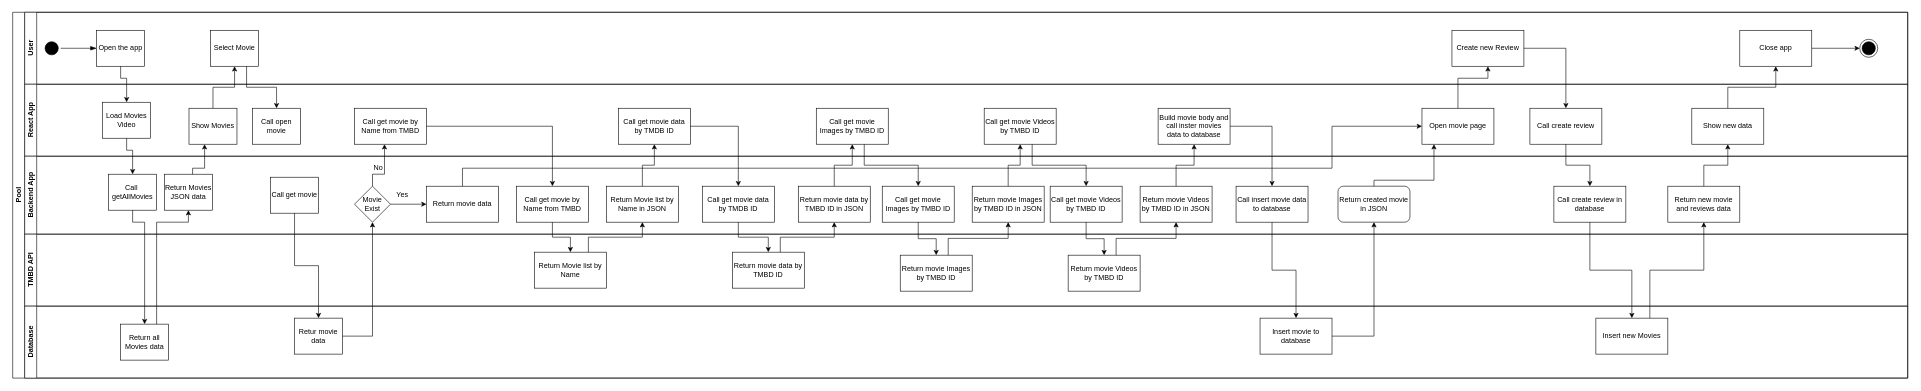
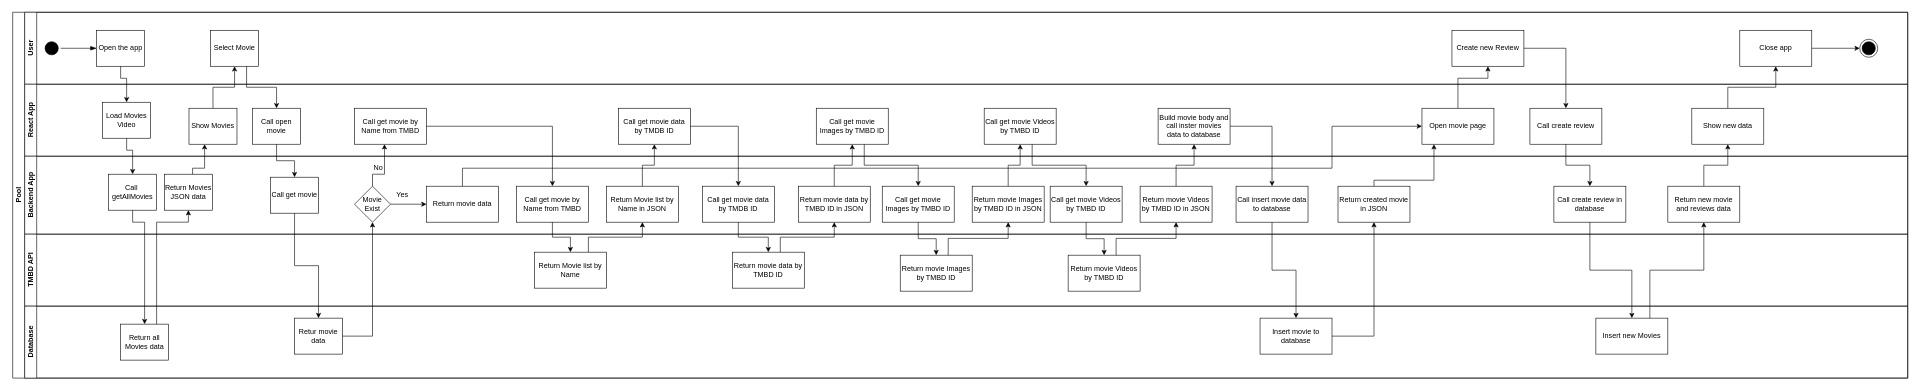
  <mxCell id="0" />
  <mxCell id="1" parent="0" />
  <mxCell id="2" value="Pool" style="swimlane;html=1;childLayout=stackLayout;resizeParent=1;resizeParentMax=0;horizontal=0;startSize=20;horizontalStack=0;" parent="1" vertex="1"><mxGeometry x="20" y="20" width="3160" height="610" as="geometry" /></mxCell>
  <mxCell id="3" value="User" style="swimlane;html=1;startSize=20;horizontal=0;" parent="2" vertex="1"><mxGeometry x="20" width="3140" height="120" as="geometry" /></mxCell>
  <mxCell id="4" value="Open the app" style="rounded=0;whiteSpace=wrap;html=1;fontFamily=Helvetica;fontSize=12;fontColor=#000000;align=center;" parent="3" vertex="1"><mxGeometry x="120" y="30" width="80" height="60" as="geometry" /></mxCell>
  <mxCell id="5" value="Select Movie" style="rounded=0;whiteSpace=wrap;html=1;fontFamily=Helvetica;fontSize=12;fontColor=#000000;align=center;" parent="3" vertex="1"><mxGeometry x="310" y="30" width="80" height="60" as="geometry" /></mxCell>
  <mxCell id="6" value="Create new Review" style="whiteSpace=wrap;html=1;fontColor=#000000;" parent="3" vertex="1"><mxGeometry x="2380" y="30" width="120" height="60" as="geometry" /></mxCell>
  <mxCell id="7" value="" style="edgeStyle=orthogonalEdgeStyle;rounded=0;orthogonalLoop=1;jettySize=auto;html=1;" parent="3" source="8" target="11" edge="1"><mxGeometry relative="1" as="geometry"><mxPoint x="3050" y="60" as="targetPoint" /></mxGeometry></mxCell>
  <mxCell id="8" value="Close app" style="whiteSpace=wrap;html=1;fontColor=#000000;" parent="3" vertex="1"><mxGeometry x="2860" y="30" width="120" height="60" as="geometry" /></mxCell>
  <mxCell id="9" value="" style="ellipse;html=1;shape=startState;fillColor=#000000;strokeColor=#000000;" vertex="1" parent="3"><mxGeometry x="30" y="45" width="30" height="30" as="geometry" /></mxCell>
  <mxCell id="10" value="" style="edgeStyle=orthogonalEdgeStyle;html=1;verticalAlign=bottom;endArrow=blockThin;endSize=8;strokeColor=#000000;rounded=0;endFill=1;" edge="1" source="9" parent="3" target="4"><mxGeometry relative="1" as="geometry"><mxPoint x="-40" y="-50" as="targetPoint" /></mxGeometry></mxCell>
  <mxCell id="11" value="" style="ellipse;html=1;shape=endState;fillColor=#000000;strokeColor=#000000;" vertex="1" parent="3"><mxGeometry x="3060" y="45" width="30" height="30" as="geometry" /></mxCell>
  <mxCell id="12" value="React App" style="swimlane;html=1;startSize=20;horizontal=0;" parent="2" vertex="1"><mxGeometry x="20" y="120" width="3140" height="120" as="geometry" /></mxCell>
  <mxCell id="13" value="Load Movies Video" style="rounded=0;whiteSpace=wrap;html=1;fontFamily=Helvetica;fontSize=12;fontColor=#000000;align=center;" parent="12" vertex="1"><mxGeometry x="130" y="30" width="80" height="60" as="geometry" /></mxCell>
  <mxCell id="14" value="Show Movies" style="rounded=0;whiteSpace=wrap;html=1;fontFamily=Helvetica;fontSize=12;fontColor=#000000;align=center;" parent="12" vertex="1"><mxGeometry x="274" y="40" width="80" height="60" as="geometry" /></mxCell>
  <mxCell id="15" value="Call open movie" style="rounded=0;whiteSpace=wrap;html=1;fontFamily=Helvetica;fontSize=12;fontColor=#000000;align=center;" parent="12" vertex="1"><mxGeometry x="380" y="40" width="80" height="60" as="geometry" /></mxCell>
  <mxCell id="16" value="Open movie page" style="whiteSpace=wrap;html=1;fontColor=#000000;" parent="12" vertex="1"><mxGeometry x="2330" y="40" width="120" height="60" as="geometry" /></mxCell>
  <mxCell id="17" value="Call get movie by Name from TMBD" style="whiteSpace=wrap;html=1;fontColor=#000000;" parent="12" vertex="1"><mxGeometry x="550" y="40" width="120" height="60" as="geometry" /></mxCell>
  <mxCell id="18" value="Call get movie data by TMDB ID" style="whiteSpace=wrap;html=1;fontColor=#000000;" parent="12" vertex="1"><mxGeometry x="990" y="40" width="120" height="60" as="geometry" /></mxCell>
  <mxCell id="19" value="Call get movie Images by TMBD ID" style="whiteSpace=wrap;html=1;fontColor=#000000;" parent="12" vertex="1"><mxGeometry x="1320" y="40" width="120" height="60" as="geometry" /></mxCell>
  <mxCell id="20" value="Call get movie Videos by TMBD ID" style="whiteSpace=wrap;html=1;fontColor=#000000;" parent="12" vertex="1"><mxGeometry x="1600" y="40" width="120" height="60" as="geometry" /></mxCell>
  <mxCell id="21" value="Build movie body and call inster movies data to database" style="whiteSpace=wrap;html=1;fontColor=#000000;" parent="12" vertex="1"><mxGeometry x="1890" y="40" width="120" height="60" as="geometry" /></mxCell>
  <mxCell id="22" value="Call create review" style="whiteSpace=wrap;html=1;fontColor=#000000;" parent="12" vertex="1"><mxGeometry x="2510" y="40" width="120" height="60" as="geometry" /></mxCell>
  <mxCell id="23" value="Show new data" style="whiteSpace=wrap;html=1;fontColor=#000000;" parent="12" vertex="1"><mxGeometry x="2780" y="40" width="120" height="60" as="geometry" /></mxCell>
  <mxCell id="24" value="Backend App" style="swimlane;html=1;startSize=20;horizontal=0;" parent="2" vertex="1"><mxGeometry x="20" y="240" width="3140" height="130" as="geometry" /></mxCell>
  <mxCell id="25" value="Call&amp;nbsp;&lt;br&gt;getAllMovies" style="rounded=0;whiteSpace=wrap;html=1;fontFamily=Helvetica;fontSize=12;fontColor=#000000;align=center;" parent="24" vertex="1"><mxGeometry x="140" y="30" width="80" height="60" as="geometry" /></mxCell>
  <mxCell id="26" value="Return Movies JSON data" style="rounded=0;whiteSpace=wrap;html=1;fontFamily=Helvetica;fontSize=12;fontColor=#000000;align=center;" parent="24" vertex="1"><mxGeometry x="233" y="30" width="80" height="60" as="geometry" /></mxCell>
  <mxCell id="27" value="" style="edgeStyle=orthogonalEdgeStyle;rounded=0;orthogonalLoop=1;jettySize=auto;html=1;" parent="24" source="28" target="30" edge="1"><mxGeometry relative="1" as="geometry" /></mxCell>
  <mxCell id="28" value="Movie Exist" style="rhombus;whiteSpace=wrap;html=1;fontFamily=Helvetica;fontSize=12;fontColor=#000000;align=center;" parent="24" vertex="1"><mxGeometry x="550" y="50" width="60" height="60" as="geometry" /></mxCell>
  <mxCell id="29" value="Call get movie" style="rounded=0;whiteSpace=wrap;html=1;fontFamily=Helvetica;fontSize=12;fontColor=#000000;align=center;" parent="24" vertex="1"><mxGeometry x="410" y="35" width="80" height="60" as="geometry" /></mxCell>
  <mxCell id="30" value="Return movie data" style="whiteSpace=wrap;html=1;fontColor=#000000;" parent="24" vertex="1"><mxGeometry x="670" y="50" width="120" height="60" as="geometry" /></mxCell>
  <mxCell id="31" value="Yes" style="text;html=1;strokeColor=none;fillColor=none;align=center;verticalAlign=middle;whiteSpace=wrap;rounded=0;" parent="24" vertex="1"><mxGeometry x="600" y="50" width="60" height="30" as="geometry" /></mxCell>
  <mxCell id="32" value="No" style="text;html=1;strokeColor=none;fillColor=none;align=center;verticalAlign=middle;whiteSpace=wrap;rounded=0;" parent="24" vertex="1"><mxGeometry x="560" y="5" width="60" height="30" as="geometry" /></mxCell>
  <mxCell id="33" value="Call get movie by Name from TMBD" style="whiteSpace=wrap;html=1;fontColor=#000000;" parent="24" vertex="1"><mxGeometry x="820" y="50" width="120" height="60" as="geometry" /></mxCell>
  <mxCell id="34" value="Return Movie list by Name in JSON" style="whiteSpace=wrap;html=1;fontColor=#000000;" parent="24" vertex="1"><mxGeometry x="970" y="50" width="120" height="60" as="geometry" /></mxCell>
  <mxCell id="35" value="Call get movie data by TMDB ID" style="whiteSpace=wrap;html=1;fontColor=#000000;" parent="24" vertex="1"><mxGeometry x="1130" y="50" width="120" height="60" as="geometry" /></mxCell>
  <mxCell id="36" value="Return movie data by TMBD ID&amp;nbsp;in JSON" style="whiteSpace=wrap;html=1;fontColor=#000000;" parent="24" vertex="1"><mxGeometry x="1290" y="50" width="120" height="60" as="geometry" /></mxCell>
  <mxCell id="37" value="Call get movie Images by TMBD ID" style="whiteSpace=wrap;html=1;fontColor=#000000;" parent="24" vertex="1"><mxGeometry x="1430" y="50" width="120" height="60" as="geometry" /></mxCell>
  <mxCell id="38" value="Return movie Images by TMBD ID in JSON" style="whiteSpace=wrap;html=1;fontColor=#000000;" parent="24" vertex="1"><mxGeometry x="1580" y="50" width="120" height="60" as="geometry" /></mxCell>
  <mxCell id="39" value="Call get movie Videos by TMBD ID" style="whiteSpace=wrap;html=1;fontColor=#000000;" parent="24" vertex="1"><mxGeometry x="1710" y="50" width="120" height="60" as="geometry" /></mxCell>
  <mxCell id="40" value="Return movie Videos by TMBD ID in JSON" style="whiteSpace=wrap;html=1;fontColor=#000000;" parent="24" vertex="1"><mxGeometry x="1860" y="50" width="120" height="60" as="geometry" /></mxCell>
  <mxCell id="41" value="Call insert movie data to database" style="whiteSpace=wrap;html=1;fontColor=#000000;" parent="24" vertex="1"><mxGeometry x="2020" y="50" width="120" height="60" as="geometry" /></mxCell>
- <mxCell id="42" value="Return created movie in JSON" style="whiteSpace=wrap;html=1;fontColor=#000000;rounded=1;" parent="24" vertex="1"><mxGeometry x="2190" y="50" width="120" height="60" as="geometry" /></mxCell>
+ <mxCell id="42" value="Return created movie in JSON" style="whiteSpace=wrap;html=1;fontColor=#000000;" parent="24" vertex="1"><mxGeometry x="2190" y="50" width="120" height="60" as="geometry" /></mxCell>
  <mxCell id="43" value="Call create review in database" style="whiteSpace=wrap;html=1;fontColor=#000000;" parent="24" vertex="1"><mxGeometry x="2550" y="50" width="120" height="60" as="geometry" /></mxCell>
  <mxCell id="44" value="Return new movie and reviews data" style="whiteSpace=wrap;html=1;fontColor=#000000;" parent="24" vertex="1"><mxGeometry x="2740" y="50" width="120" height="60" as="geometry" /></mxCell>
  <mxCell id="45" value="TMBD API" style="swimlane;html=1;startSize=20;horizontal=0;" parent="2" vertex="1"><mxGeometry x="20" y="370" width="3140" height="120" as="geometry" /></mxCell>
  <mxCell id="46" value="Return Movie list by Name" style="whiteSpace=wrap;html=1;fontColor=#000000;" parent="45" vertex="1"><mxGeometry x="850" y="30" width="120" height="60" as="geometry" /></mxCell>
  <mxCell id="47" value="Return movie data by TMBD ID" style="whiteSpace=wrap;html=1;fontColor=#000000;" parent="45" vertex="1"><mxGeometry x="1180" y="30" width="120" height="60" as="geometry" /></mxCell>
  <mxCell id="48" value="Return movie Images by TMBD ID" style="whiteSpace=wrap;html=1;fontColor=#000000;" parent="45" vertex="1"><mxGeometry x="1460" y="35" width="120" height="60" as="geometry" /></mxCell>
  <mxCell id="49" value="Return movie Videos by TMBD ID" style="whiteSpace=wrap;html=1;fontColor=#000000;" parent="45" vertex="1"><mxGeometry x="1740" y="35" width="120" height="60" as="geometry" /></mxCell>
  <mxCell id="50" value="Database" style="swimlane;html=1;startSize=20;horizontal=0;" parent="2" vertex="1"><mxGeometry x="20" y="490" width="3140" height="120" as="geometry" /></mxCell>
  <mxCell id="51" value="Return all Movies data" style="rounded=0;whiteSpace=wrap;html=1;fontFamily=Helvetica;fontSize=12;fontColor=#000000;align=center;" parent="50" vertex="1"><mxGeometry x="160" y="30" width="80" height="60" as="geometry" /></mxCell>
  <mxCell id="52" value="Retur movie data" style="rounded=0;whiteSpace=wrap;html=1;fontFamily=Helvetica;fontSize=12;fontColor=#000000;align=center;" parent="50" vertex="1"><mxGeometry x="450" y="20" width="80" height="60" as="geometry" /></mxCell>
  <mxCell id="53" value="Insert movie to database" style="whiteSpace=wrap;html=1;fontColor=#000000;" parent="50" vertex="1"><mxGeometry x="2060" y="20" width="120" height="60" as="geometry" /></mxCell>
  <mxCell id="54" value="Insert new Movies" style="whiteSpace=wrap;html=1;fontColor=#000000;" parent="50" vertex="1"><mxGeometry x="2620" y="20" width="120" height="60" as="geometry" /></mxCell>
  <mxCell id="55" style="edgeStyle=orthogonalEdgeStyle;rounded=0;orthogonalLoop=1;jettySize=auto;html=1;endArrow=classic;endFill=1;" parent="2" source="4" target="13" edge="1"><mxGeometry relative="1" as="geometry"><mxPoint x="310" y="210" as="sourcePoint" /><mxPoint x="310" y="270" as="targetPoint" /><Array as="points"><mxPoint x="180" y="110" /><mxPoint x="190" y="110" /></Array></mxGeometry></mxCell>
  <mxCell id="56" style="edgeStyle=orthogonalEdgeStyle;rounded=0;orthogonalLoop=1;jettySize=auto;html=1;endArrow=classic;endFill=1;" parent="2" source="13" target="25" edge="1"><mxGeometry relative="1" as="geometry"><mxPoint x="190" y="100" as="sourcePoint" /><mxPoint x="190" y="160" as="targetPoint" /><Array as="points"><mxPoint x="190" y="230" /><mxPoint x="200" y="230" /></Array></mxGeometry></mxCell>
  <mxCell id="57" style="edgeStyle=orthogonalEdgeStyle;rounded=0;orthogonalLoop=1;jettySize=auto;html=1;endArrow=classic;endFill=1;" parent="2" source="25" target="51" edge="1"><mxGeometry relative="1" as="geometry"><mxPoint x="200" y="220" as="sourcePoint" /><mxPoint x="210" y="280" as="targetPoint" /><Array as="points"><mxPoint x="200" y="350" /><mxPoint x="220" y="350" /></Array></mxGeometry></mxCell>
  <mxCell id="58" style="edgeStyle=orthogonalEdgeStyle;rounded=0;orthogonalLoop=1;jettySize=auto;html=1;endArrow=classic;endFill=1;" parent="2" source="51" target="26" edge="1"><mxGeometry relative="1" as="geometry"><mxPoint x="210" y="340" as="sourcePoint" /><mxPoint x="230" y="400" as="targetPoint" /><Array as="points"><mxPoint x="240" y="350" /><mxPoint x="293" y="350" /></Array></mxGeometry></mxCell>
  <mxCell id="59" style="edgeStyle=orthogonalEdgeStyle;rounded=0;orthogonalLoop=1;jettySize=auto;html=1;endArrow=classic;endFill=1;" parent="2" source="26" target="14" edge="1"><mxGeometry relative="1" as="geometry"><mxPoint x="250" y="400" as="sourcePoint" /><mxPoint x="303" y="340" as="targetPoint" /><Array as="points"><mxPoint x="300" y="260" /><mxPoint x="320" y="260" /></Array></mxGeometry></mxCell>
  <mxCell id="60" value="" style="endArrow=classic;html=1;rounded=0;edgeStyle=orthogonalEdgeStyle;" parent="2" source="14" target="5" edge="1"><mxGeometry width="50" height="50" relative="1" as="geometry"><mxPoint x="460" y="170" as="sourcePoint" /><mxPoint x="510" y="120" as="targetPoint" /></mxGeometry></mxCell>
  <mxCell id="61" value="" style="endArrow=classic;html=1;rounded=0;edgeStyle=orthogonalEdgeStyle;" parent="2" source="5" target="15" edge="1"><mxGeometry width="50" height="50" relative="1" as="geometry"><mxPoint x="344" y="170" as="sourcePoint" /><mxPoint x="380" y="100" as="targetPoint" /><Array as="points"><mxPoint x="390" y="125" /><mxPoint x="440" y="125" /></Array></mxGeometry></mxCell>
+ <mxCell id="62" value="" style="endArrow=classic;html=1;rounded=0;edgeStyle=orthogonalEdgeStyle;" parent="2" source="15" target="29" edge="1"><mxGeometry width="50" height="50" relative="1" as="geometry"><mxPoint x="280" y="270" as="sourcePoint" /><mxPoint x="330" y="220" as="targetPoint" /></mxGeometry></mxCell>
  <mxCell id="63" value="" style="endArrow=classic;html=1;rounded=0;edgeStyle=orthogonalEdgeStyle;" parent="2" source="29" target="52" edge="1"><mxGeometry width="50" height="50" relative="1" as="geometry"><mxPoint x="280" y="410" as="sourcePoint" /><mxPoint x="330" y="360" as="targetPoint" /></mxGeometry></mxCell>
  <mxCell id="64" value="" style="endArrow=classic;html=1;rounded=0;edgeStyle=orthogonalEdgeStyle;" parent="2" source="52" target="28" edge="1"><mxGeometry width="50" height="50" relative="1" as="geometry"><mxPoint x="480" y="345" as="sourcePoint" /><mxPoint x="520" y="520" as="targetPoint" /></mxGeometry></mxCell>
  <mxCell id="65" value="" style="edgeStyle=orthogonalEdgeStyle;rounded=0;orthogonalLoop=1;jettySize=auto;html=1;" parent="2" source="28" target="17" edge="1"><mxGeometry relative="1" as="geometry"><Array as="points"><mxPoint x="600" y="270" /><mxPoint x="620" y="270" /></Array></mxGeometry></mxCell>
  <mxCell id="66" value="" style="edgeStyle=orthogonalEdgeStyle;rounded=0;orthogonalLoop=1;jettySize=auto;html=1;" parent="2" source="30" target="16" edge="1"><mxGeometry relative="1" as="geometry"><Array as="points"><mxPoint x="750" y="260" /><mxPoint x="2200" y="260" /><mxPoint x="2200" y="190" /></Array></mxGeometry></mxCell>
  <mxCell id="67" value="" style="edgeStyle=orthogonalEdgeStyle;rounded=0;orthogonalLoop=1;jettySize=auto;html=1;" parent="2" source="17" target="33" edge="1"><mxGeometry relative="1" as="geometry" /></mxCell>
  <mxCell id="68" value="" style="edgeStyle=orthogonalEdgeStyle;rounded=0;orthogonalLoop=1;jettySize=auto;html=1;" parent="2" source="33" target="46" edge="1"><mxGeometry relative="1" as="geometry" /></mxCell>
  <mxCell id="69" value="" style="edgeStyle=orthogonalEdgeStyle;rounded=0;orthogonalLoop=1;jettySize=auto;html=1;" parent="2" source="46" target="34" edge="1"><mxGeometry relative="1" as="geometry"><Array as="points"><mxPoint x="960" y="375" /><mxPoint x="1050" y="375" /></Array></mxGeometry></mxCell>
  <mxCell id="70" value="" style="edgeStyle=orthogonalEdgeStyle;rounded=0;orthogonalLoop=1;jettySize=auto;html=1;" parent="2" source="34" target="18" edge="1"><mxGeometry relative="1" as="geometry" /></mxCell>
  <mxCell id="71" value="" style="edgeStyle=orthogonalEdgeStyle;rounded=0;orthogonalLoop=1;jettySize=auto;html=1;" parent="2" source="18" target="35" edge="1"><mxGeometry relative="1" as="geometry" /></mxCell>
  <mxCell id="72" value="" style="edgeStyle=orthogonalEdgeStyle;rounded=0;orthogonalLoop=1;jettySize=auto;html=1;" parent="2" source="35" target="47" edge="1"><mxGeometry relative="1" as="geometry" /></mxCell>
  <mxCell id="73" value="" style="edgeStyle=orthogonalEdgeStyle;rounded=0;orthogonalLoop=1;jettySize=auto;html=1;" parent="2" source="47" target="36" edge="1"><mxGeometry relative="1" as="geometry"><Array as="points"><mxPoint x="1280" y="375" /><mxPoint x="1370" y="375" /></Array></mxGeometry></mxCell>
  <mxCell id="74" value="" style="edgeStyle=orthogonalEdgeStyle;rounded=0;orthogonalLoop=1;jettySize=auto;html=1;" parent="2" source="36" target="19" edge="1"><mxGeometry relative="1" as="geometry" /></mxCell>
  <mxCell id="75" value="" style="edgeStyle=orthogonalEdgeStyle;rounded=0;orthogonalLoop=1;jettySize=auto;html=1;" parent="2" source="19" target="37" edge="1"><mxGeometry relative="1" as="geometry"><Array as="points"><mxPoint x="1420" y="255" /><mxPoint x="1510" y="255" /></Array></mxGeometry></mxCell>
  <mxCell id="76" value="" style="edgeStyle=orthogonalEdgeStyle;rounded=0;orthogonalLoop=1;jettySize=auto;html=1;" parent="2" source="37" target="48" edge="1"><mxGeometry relative="1" as="geometry" /></mxCell>
  <mxCell id="77" value="" style="edgeStyle=orthogonalEdgeStyle;rounded=0;orthogonalLoop=1;jettySize=auto;html=1;" parent="2" source="48" target="38" edge="1"><mxGeometry relative="1" as="geometry"><Array as="points"><mxPoint x="1560" y="377" /><mxPoint x="1660" y="377" /></Array></mxGeometry></mxCell>
  <mxCell id="78" value="" style="edgeStyle=orthogonalEdgeStyle;rounded=0;orthogonalLoop=1;jettySize=auto;html=1;" parent="2" source="38" target="20" edge="1"><mxGeometry relative="1" as="geometry" /></mxCell>
  <mxCell id="79" value="" style="edgeStyle=orthogonalEdgeStyle;rounded=0;orthogonalLoop=1;jettySize=auto;html=1;" parent="2" source="20" target="39" edge="1"><mxGeometry relative="1" as="geometry"><Array as="points"><mxPoint x="1700" y="255" /><mxPoint x="1790" y="255" /></Array></mxGeometry></mxCell>
  <mxCell id="80" value="" style="edgeStyle=orthogonalEdgeStyle;rounded=0;orthogonalLoop=1;jettySize=auto;html=1;" parent="2" source="39" target="49" edge="1"><mxGeometry relative="1" as="geometry" /></mxCell>
  <mxCell id="81" value="" style="edgeStyle=orthogonalEdgeStyle;rounded=0;orthogonalLoop=1;jettySize=auto;html=1;" parent="2" source="49" target="40" edge="1"><mxGeometry relative="1" as="geometry"><Array as="points"><mxPoint x="1840" y="377" /><mxPoint x="1940" y="377" /></Array></mxGeometry></mxCell>
  <mxCell id="82" value="" style="edgeStyle=orthogonalEdgeStyle;rounded=0;orthogonalLoop=1;jettySize=auto;html=1;" parent="2" source="40" target="21" edge="1"><mxGeometry relative="1" as="geometry" /></mxCell>
  <mxCell id="83" value="" style="edgeStyle=orthogonalEdgeStyle;rounded=0;orthogonalLoop=1;jettySize=auto;html=1;" parent="2" source="21" target="41" edge="1"><mxGeometry relative="1" as="geometry" /></mxCell>
  <mxCell id="84" value="" style="edgeStyle=orthogonalEdgeStyle;rounded=0;orthogonalLoop=1;jettySize=auto;html=1;" parent="2" source="41" target="53" edge="1"><mxGeometry relative="1" as="geometry" /></mxCell>
  <mxCell id="85" value="" style="edgeStyle=orthogonalEdgeStyle;rounded=0;orthogonalLoop=1;jettySize=auto;html=1;" parent="2" source="53" target="42" edge="1"><mxGeometry relative="1" as="geometry" /></mxCell>
  <mxCell id="86" value="" style="edgeStyle=orthogonalEdgeStyle;rounded=0;orthogonalLoop=1;jettySize=auto;html=1;" parent="2" source="42" target="16" edge="1"><mxGeometry relative="1" as="geometry"><mxPoint x="2410.0" y="320.0" as="targetPoint" /><Array as="points"><mxPoint x="2270" y="280" /><mxPoint x="2370" y="280" /></Array></mxGeometry></mxCell>
  <mxCell id="87" value="" style="edgeStyle=orthogonalEdgeStyle;rounded=0;orthogonalLoop=1;jettySize=auto;html=1;" parent="2" source="16" target="6" edge="1"><mxGeometry relative="1" as="geometry"><Array as="points"><mxPoint x="2410" y="110" /><mxPoint x="2460" y="110" /></Array></mxGeometry></mxCell>
  <mxCell id="88" value="" style="edgeStyle=orthogonalEdgeStyle;rounded=0;orthogonalLoop=1;jettySize=auto;html=1;" parent="2" source="6" target="22" edge="1"><mxGeometry relative="1" as="geometry" /></mxCell>
  <mxCell id="89" value="" style="edgeStyle=orthogonalEdgeStyle;rounded=0;orthogonalLoop=1;jettySize=auto;html=1;" parent="2" source="22" target="43" edge="1"><mxGeometry relative="1" as="geometry" /></mxCell>
  <mxCell id="90" value="" style="edgeStyle=orthogonalEdgeStyle;rounded=0;orthogonalLoop=1;jettySize=auto;html=1;" parent="2" source="43" target="54" edge="1"><mxGeometry relative="1" as="geometry" /></mxCell>
  <mxCell id="91" value="" style="edgeStyle=orthogonalEdgeStyle;rounded=0;orthogonalLoop=1;jettySize=auto;html=1;" parent="2" source="54" target="44" edge="1"><mxGeometry relative="1" as="geometry"><Array as="points"><mxPoint x="2730" y="430" /><mxPoint x="2820" y="430" /></Array></mxGeometry></mxCell>
  <mxCell id="92" value="" style="edgeStyle=orthogonalEdgeStyle;rounded=0;orthogonalLoop=1;jettySize=auto;html=1;" parent="2" source="44" target="23" edge="1"><mxGeometry relative="1" as="geometry" /></mxCell>
  <mxCell id="93" value="" style="edgeStyle=orthogonalEdgeStyle;rounded=0;orthogonalLoop=1;jettySize=auto;html=1;" parent="2" source="23" target="8" edge="1"><mxGeometry relative="1" as="geometry" /></mxCell>
